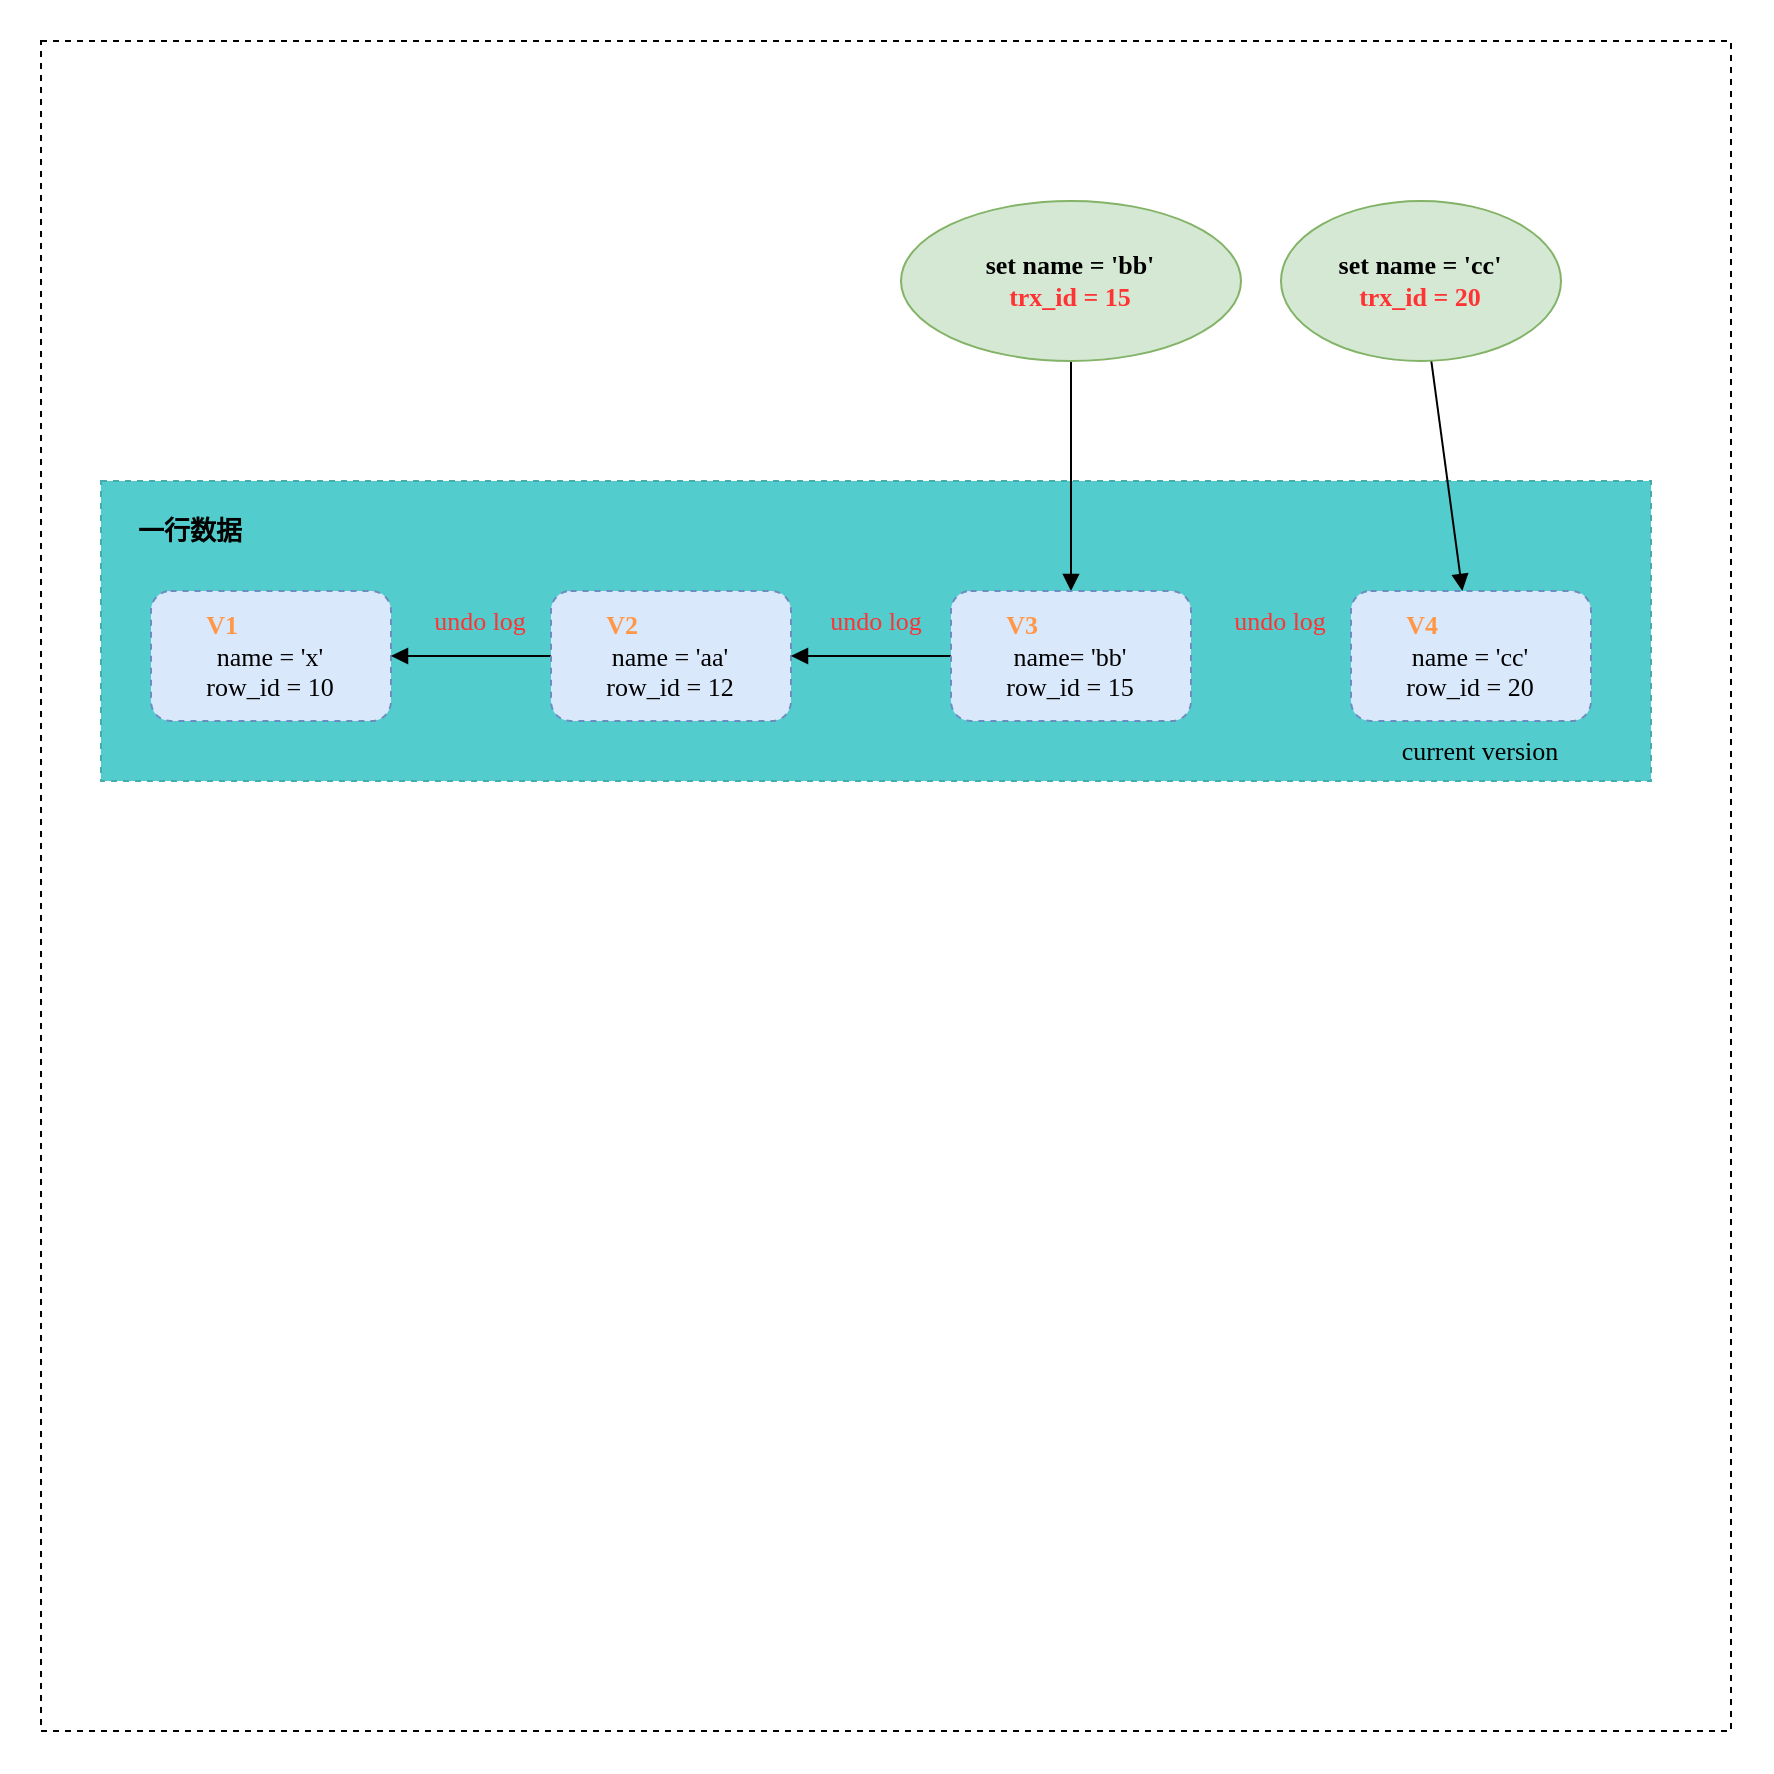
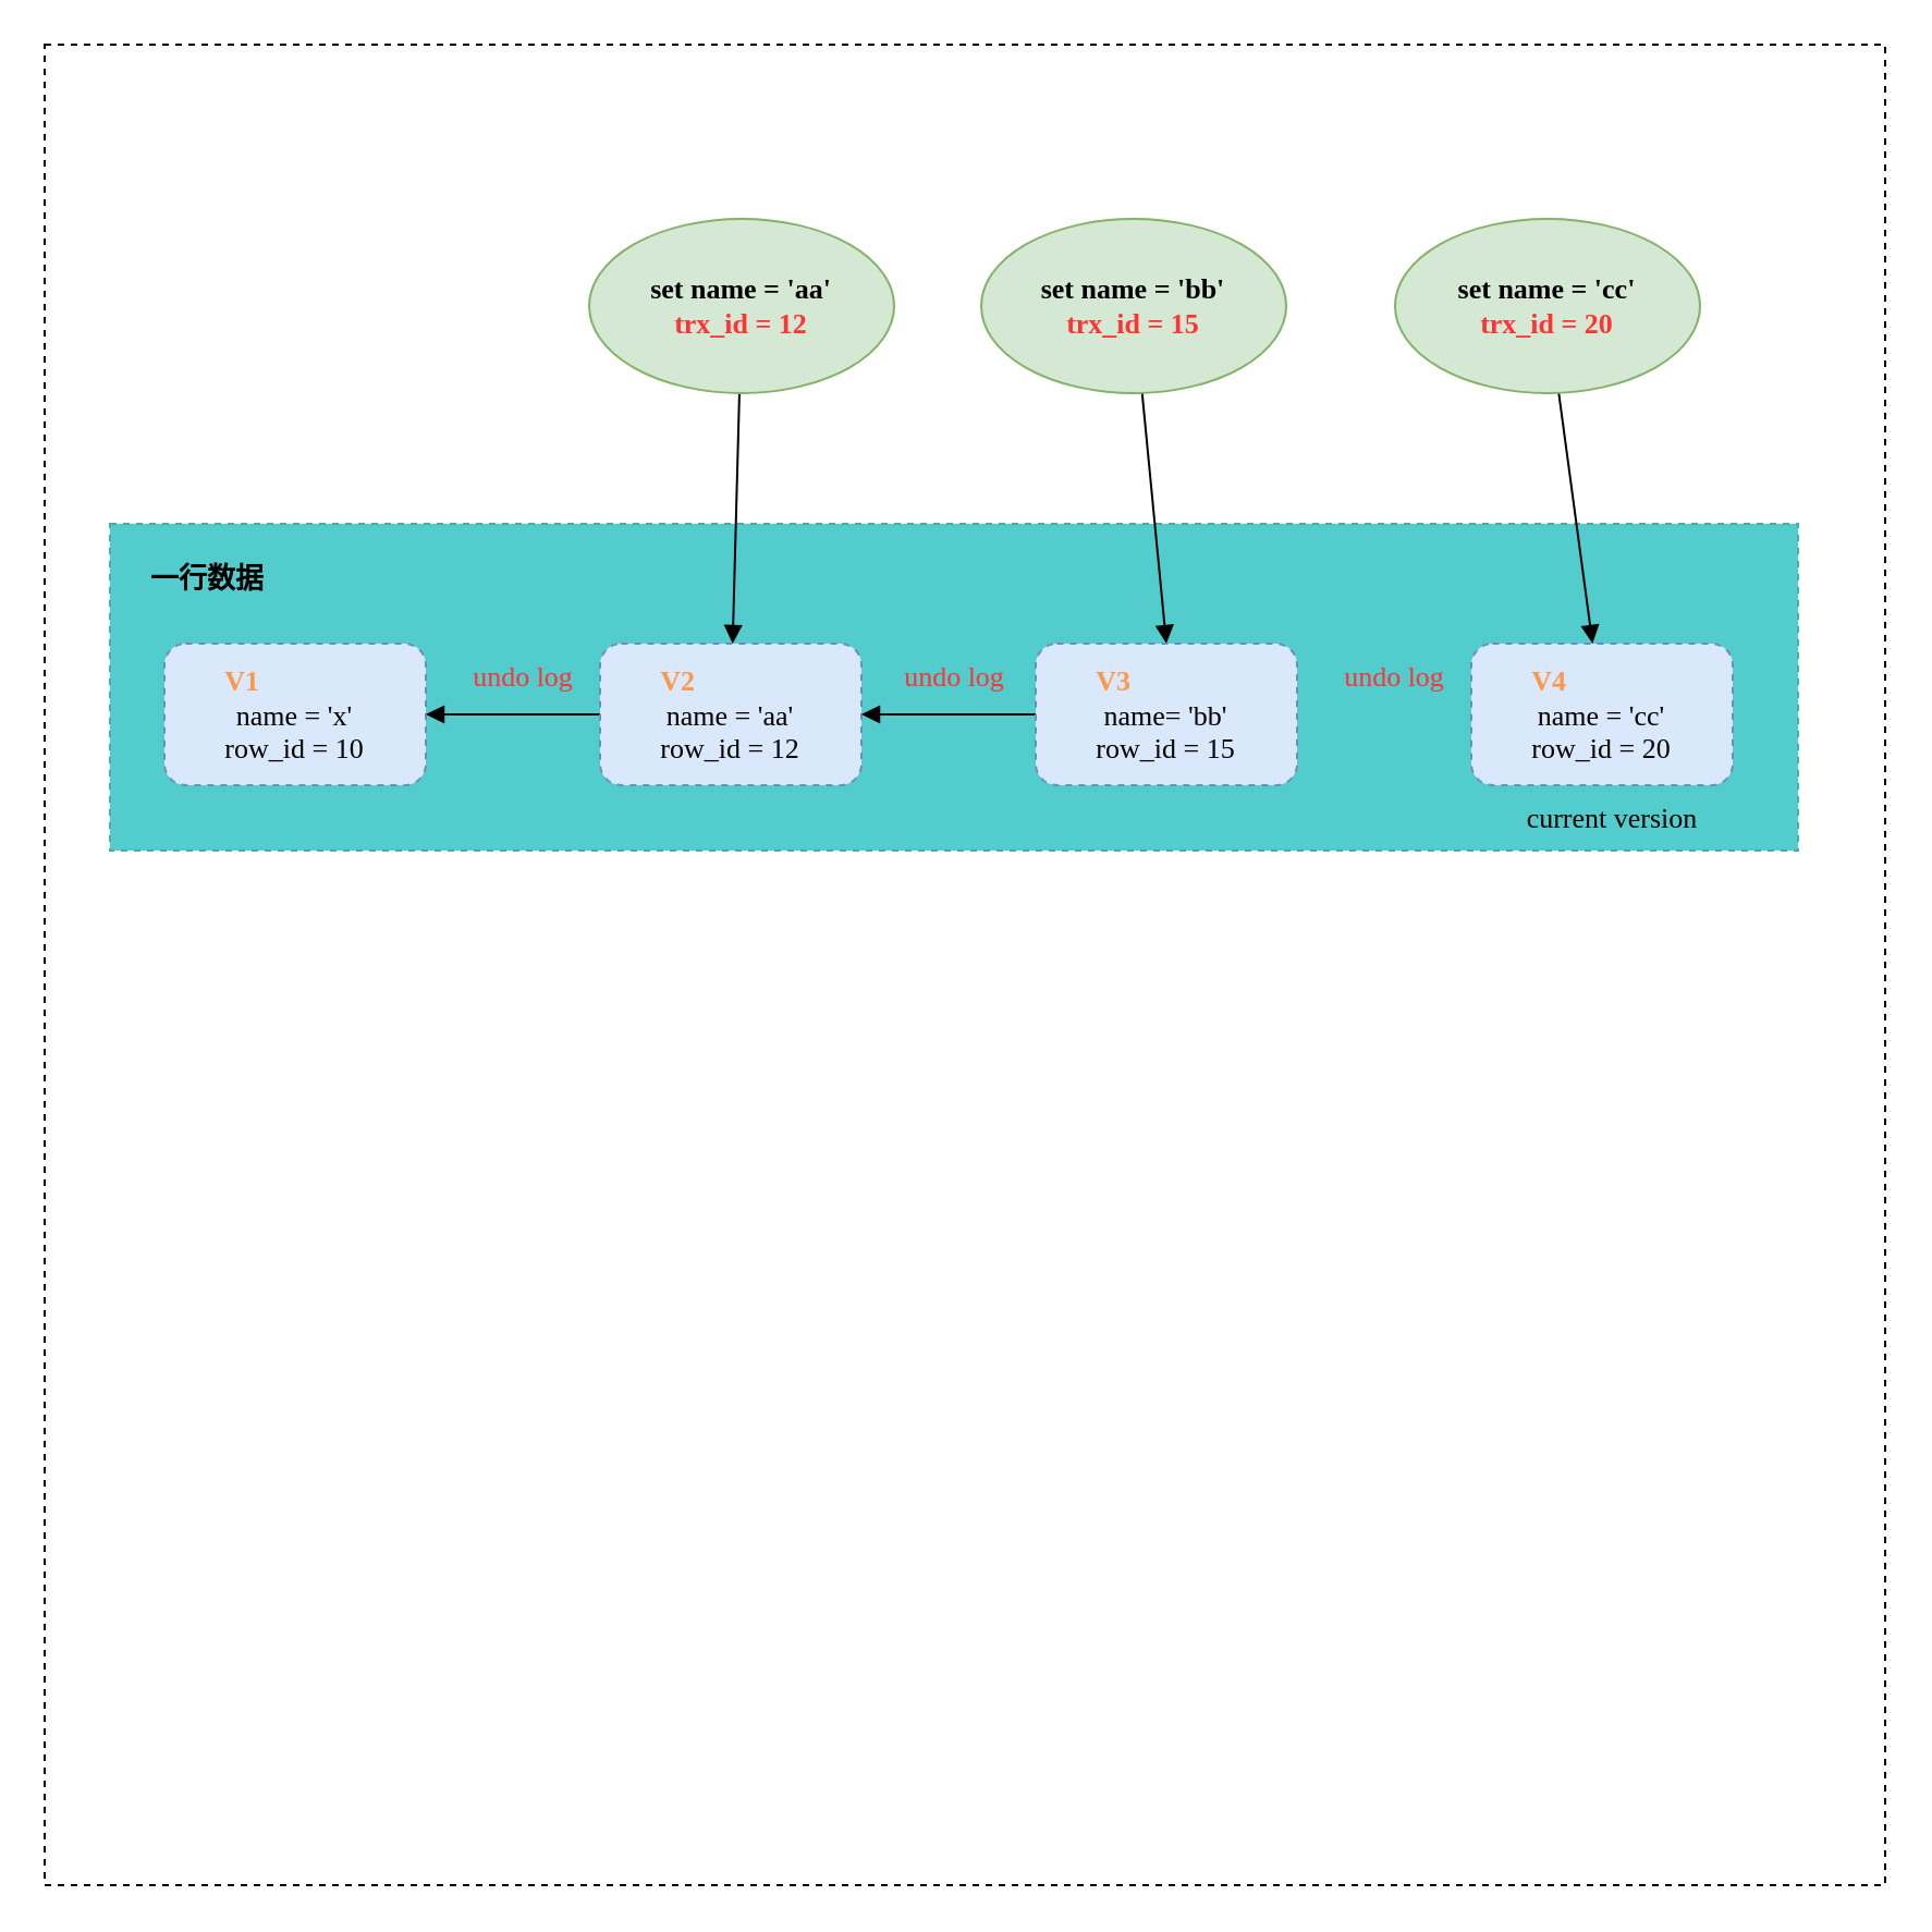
  <mxCell id="0" />
  <mxCell id="1" parent="0" />
  <mxCell id="2" value="" style="whiteSpace=wrap;html=1;aspect=fixed;dashed=1;fontFamily=Lucida Console;fontSize=13;" vertex="1" parent="1"><mxGeometry x="20" y="20" width="845" height="845" as="geometry" /></mxCell>
  <mxCell id="3" value="" style="rounded=0;whiteSpace=wrap;html=1;fontFamily=Lucida Console;fontSize=13;fontColor=#FF3333;fillColor=#52CCCC;dashed=1;strokeColor=#46ADAD;" vertex="1" parent="1"><mxGeometry x="50" y="240" width="775" height="150" as="geometry" /></mxCell>
+ <mxCell id="4" style="edgeStyle=none;rounded=0;orthogonalLoop=1;jettySize=auto;html=1;fontFamily=Lucida Console;fontSize=13;fontColor=#000000;endArrow=block;endFill=1;" edge="1" parent="1" source="5" target="13"><mxGeometry relative="1" as="geometry" /></mxCell>
+ <mxCell id="5" value="set name = 'aa'&lt;br style=&quot;font-size: 13px&quot;&gt;&lt;font color=&quot;#ff3333&quot;&gt;trx_id = 12&lt;/font&gt;" style="ellipse;whiteSpace=wrap;html=1;fillColor=#d5e8d4;strokeColor=#82b366;fontStyle=1;fontSize=13;fontFamily=Lucida Console;" vertex="1" parent="1"><mxGeometry x="270" y="100" width="140" height="80" as="geometry" /></mxCell>
  <mxCell id="6" style="edgeStyle=none;rounded=0;orthogonalLoop=1;jettySize=auto;html=1;entryX=0.5;entryY=0;entryDx=0;entryDy=0;fontFamily=Lucida Console;fontSize=13;fontColor=#000000;endArrow=block;endFill=1;" edge="1" parent="1" source="7" target="15"><mxGeometry relative="1" as="geometry" /></mxCell>
- <mxCell id="7" value="set name = 'bb'&lt;br style=&quot;font-size: 13px&quot;&gt;&lt;font color=&quot;#ff3333&quot;&gt;trx_id = 15&lt;/font&gt;" style="ellipse;whiteSpace=wrap;html=1;fillColor=#d5e8d4;strokeColor=#82b366;fontStyle=1;fontSize=13;fontFamily=Lucida Console;" vertex="1" parent="1"><mxGeometry x="450" y="100" width="170" height="80" as="geometry" /></mxCell>
+ <mxCell id="7" value="set name = 'bb'&lt;br style=&quot;font-size: 13px&quot;&gt;&lt;font color=&quot;#ff3333&quot;&gt;trx_id = 15&lt;/font&gt;" style="ellipse;whiteSpace=wrap;html=1;fillColor=#d5e8d4;strokeColor=#82b366;fontStyle=1;fontSize=13;fontFamily=Lucida Console;" vertex="1" parent="1"><mxGeometry x="450" y="100" width="140" height="80" as="geometry" /></mxCell>
  <mxCell id="8" style="edgeStyle=none;rounded=0;orthogonalLoop=1;jettySize=auto;html=1;fontFamily=Lucida Console;fontSize=13;fontColor=#000000;endArrow=block;endFill=1;" edge="1" parent="1" source="9" target="16"><mxGeometry relative="1" as="geometry" /></mxCell>
  <mxCell id="9" value="set name = 'cc'&lt;br style=&quot;font-size: 13px&quot;&gt;&lt;font color=&quot;#ff3333&quot;&gt;trx_id = 20&lt;/font&gt;" style="ellipse;whiteSpace=wrap;html=1;fillColor=#d5e8d4;strokeColor=#82b366;fontStyle=1;fontSize=13;fontFamily=Lucida Console;" vertex="1" parent="1"><mxGeometry x="640" y="100" width="140" height="80" as="geometry" /></mxCell>
  <mxCell id="10" value="一行数据" style="text;html=1;strokeColor=none;fillColor=none;align=center;verticalAlign=middle;whiteSpace=wrap;rounded=0;dashed=1;fontFamily=Lucida Console;fontSize=13;fontColor=#000000;fontStyle=1" vertex="1" parent="1"><mxGeometry x="65" y="250" width="60" height="30" as="geometry" /></mxCell>
  <mxCell id="11" value="&lt;div style=&quot;text-align: left&quot;&gt;&lt;b&gt;&lt;font color=&quot;#ff9747&quot;&gt;V1&lt;/font&gt;&lt;/b&gt;&lt;/div&gt;name = 'x'&lt;br&gt;row_id = 10" style="rounded=1;whiteSpace=wrap;html=1;dashed=1;fontFamily=Lucida Console;fontSize=13;strokeColor=#6c8ebf;fillColor=#dae8fc;" vertex="1" parent="1"><mxGeometry x="75" y="295" width="120" height="65" as="geometry" /></mxCell>
  <mxCell id="12" style="edgeStyle=none;rounded=0;orthogonalLoop=1;jettySize=auto;html=1;entryX=1;entryY=0.5;entryDx=0;entryDy=0;fontFamily=Lucida Console;fontSize=13;fontColor=#000000;endArrow=block;endFill=1;" edge="1" parent="1" source="13" target="11"><mxGeometry relative="1" as="geometry" /></mxCell>
  <mxCell id="13" value="&lt;div style=&quot;text-align: left&quot;&gt;&lt;b&gt;&lt;font color=&quot;#ff9747&quot;&gt;V2&lt;/font&gt;&lt;/b&gt;&lt;/div&gt;name = 'aa'&lt;br&gt;row_id = 12" style="rounded=1;whiteSpace=wrap;html=1;dashed=1;fontFamily=Lucida Console;fontSize=13;strokeColor=#6c8ebf;fillColor=#dae8fc;" vertex="1" parent="1"><mxGeometry x="275" y="295" width="120" height="65" as="geometry" /></mxCell>
  <mxCell id="14" style="edgeStyle=none;rounded=0;orthogonalLoop=1;jettySize=auto;html=1;entryX=1;entryY=0.5;entryDx=0;entryDy=0;fontFamily=Lucida Console;fontSize=13;fontColor=#000000;endArrow=block;endFill=1;" edge="1" parent="1" source="15" target="13"><mxGeometry relative="1" as="geometry" /></mxCell>
  <mxCell id="15" value="&lt;div style=&quot;text-align: left&quot;&gt;&lt;b&gt;&lt;font color=&quot;#ff9747&quot;&gt;V3&lt;/font&gt;&lt;/b&gt;&lt;/div&gt;name= 'bb'&lt;br&gt;row_id = 15" style="rounded=1;whiteSpace=wrap;html=1;dashed=1;fontFamily=Lucida Console;fontSize=13;strokeColor=#6c8ebf;fillColor=#dae8fc;" vertex="1" parent="1"><mxGeometry x="475" y="295" width="120" height="65" as="geometry" /></mxCell>
  <mxCell id="16" value="&lt;div style=&quot;text-align: left&quot;&gt;&lt;b&gt;&lt;font color=&quot;#ff9747&quot;&gt;V4&lt;/font&gt;&lt;/b&gt;&lt;/div&gt;name&amp;nbsp;= 'cc'&lt;br&gt;row_id = 20" style="rounded=1;whiteSpace=wrap;html=1;dashed=1;fontFamily=Lucida Console;fontSize=13;strokeColor=#6c8ebf;fillColor=#dae8fc;" vertex="1" parent="1"><mxGeometry x="675" y="295" width="120" height="65" as="geometry" /></mxCell>
  <mxCell id="17" value="undo log" style="text;html=1;strokeColor=none;fillColor=none;align=center;verticalAlign=middle;whiteSpace=wrap;rounded=0;dashed=1;fontFamily=Lucida Console;fontSize=13;fontColor=#FF3333;" vertex="1" parent="1"><mxGeometry x="210" y="295" width="60" height="30" as="geometry" /></mxCell>
  <mxCell id="18" value="undo log" style="text;html=1;strokeColor=none;fillColor=none;align=center;verticalAlign=middle;whiteSpace=wrap;rounded=0;dashed=1;fontFamily=Lucida Console;fontSize=13;fontColor=#FF3333;" vertex="1" parent="1"><mxGeometry x="407.5" y="295" width="60" height="30" as="geometry" /></mxCell>
  <mxCell id="19" value="undo log" style="text;html=1;strokeColor=none;fillColor=none;align=center;verticalAlign=middle;whiteSpace=wrap;rounded=0;dashed=1;fontFamily=Lucida Console;fontSize=13;fontColor=#FF3333;" vertex="1" parent="1"><mxGeometry x="610" y="295" width="60" height="30" as="geometry" /></mxCell>
  <mxCell id="20" value="current version" style="text;html=1;strokeColor=none;fillColor=none;align=center;verticalAlign=middle;whiteSpace=wrap;rounded=0;dashed=1;fontFamily=Lucida Console;fontSize=13;fontColor=#000000;" vertex="1" parent="1"><mxGeometry x="680" y="360" width="120" height="30" as="geometry" /></mxCell>
